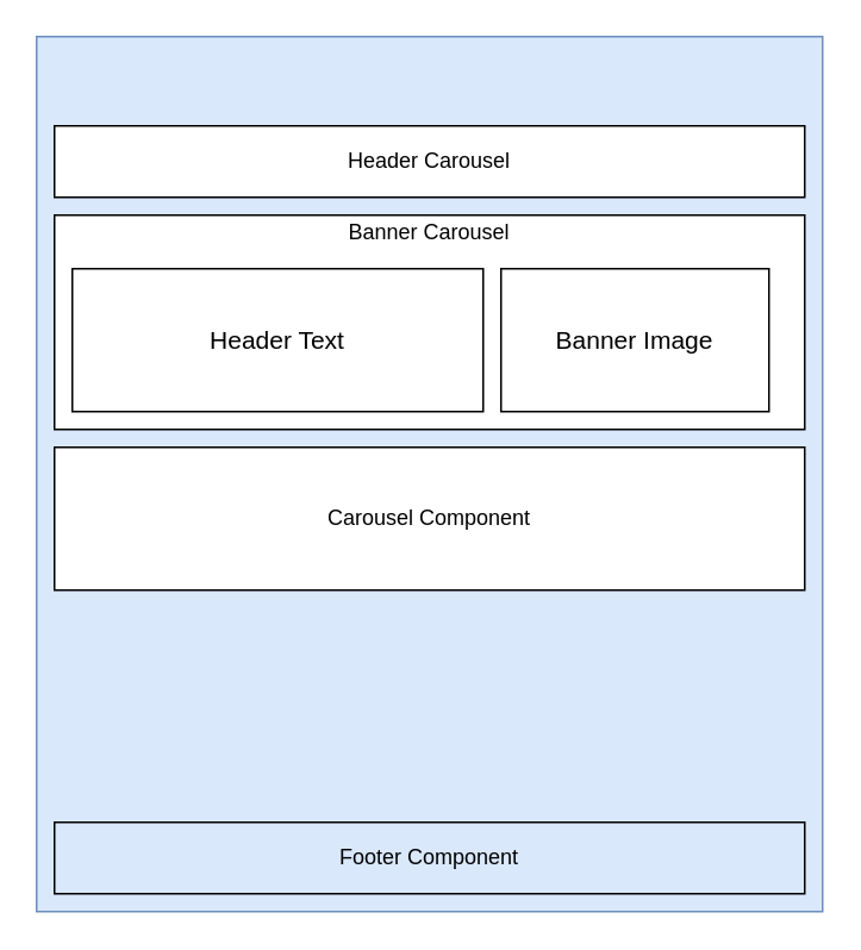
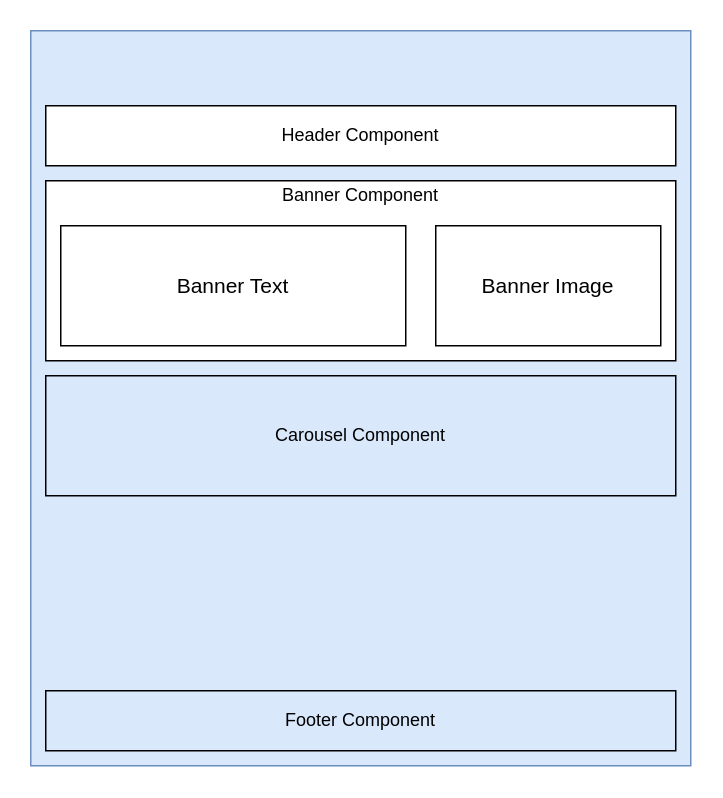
  <mxCell id="0" />
  <mxCell id="1" parent="0" />
  <mxCell id="2" value="" style="group" vertex="1" connectable="0" parent="1"><mxGeometry x="20" y="20" width="440" height="490" as="geometry" /></mxCell>
  <mxCell id="3" value="" style="group" vertex="1" connectable="0" parent="2"><mxGeometry width="440" height="490" as="geometry" /></mxCell>
  <mxCell id="4" value="" style="whiteSpace=wrap;html=1;fillColor=#dae8fc;strokeColor=#6c8ebf;" parent="3" vertex="1"><mxGeometry width="440" height="490" as="geometry" /></mxCell>
- <mxCell id="5" value="Header Carousel" style="rounded=0;whiteSpace=wrap;html=1;" parent="3" vertex="1"><mxGeometry x="10" y="50" width="420" height="40" as="geometry" /></mxCell>
+ <mxCell id="5" value="Header Component" style="rounded=0;whiteSpace=wrap;html=1;" parent="3" vertex="1"><mxGeometry x="10" y="50" width="420" height="40" as="geometry" /></mxCell>
  <mxCell id="6" value="" style="whiteSpace=wrap;html=1;fontSize=14;" parent="3" vertex="1"><mxGeometry x="10" y="100" width="420" height="120" as="geometry" /></mxCell>
- <mxCell id="7" value="Header Text" style="rounded=0;whiteSpace=wrap;html=1;fontSize=14;" parent="3" vertex="1"><mxGeometry x="20" y="130" width="230" height="80" as="geometry" /></mxCell>
- <mxCell id="8" value="Banner Image" style="rounded=0;whiteSpace=wrap;html=1;fontSize=14;" parent="3" vertex="1"><mxGeometry x="260" y="130" width="150" height="80" as="geometry" /></mxCell>
- <mxCell id="9" value="Banner Carousel" style="text;html=1;strokeColor=none;fillColor=none;align=center;verticalAlign=middle;whiteSpace=wrap;rounded=0;fontSize=12;" parent="3" vertex="1"><mxGeometry x="145" y="100" width="150" height="20" as="geometry" /></mxCell>
+ <mxCell id="7" value="Banner Text" style="rounded=0;whiteSpace=wrap;html=1;fontSize=14;" parent="3" vertex="1"><mxGeometry x="20" y="130" width="230" height="80" as="geometry" /></mxCell>
+ <mxCell id="8" value="Banner Image" style="rounded=0;whiteSpace=wrap;html=1;fontSize=14;" parent="3" vertex="1"><mxGeometry x="270" y="130" width="150" height="80" as="geometry" /></mxCell>
+ <mxCell id="9" value="Banner Component" style="text;html=1;strokeColor=none;fillColor=none;align=center;verticalAlign=middle;whiteSpace=wrap;rounded=0;fontSize=12;" parent="3" vertex="1"><mxGeometry x="145" y="100" width="150" height="20" as="geometry" /></mxCell>
  <mxCell id="10" value="Footer Component&lt;br&gt;" style="rounded=0;whiteSpace=wrap;html=1;fontSize=12;fillColor=#dae8fc;" parent="3" vertex="1"><mxGeometry x="10" y="440" width="420" height="40" as="geometry" /></mxCell>
- <mxCell id="11" value="Carousel Component" style="rounded=0;whiteSpace=wrap;html=1;fontSize=12;" parent="3" vertex="1"><mxGeometry x="10" y="230" width="420" height="80" as="geometry" /></mxCell>
+ <mxCell id="11" value="Carousel Component" style="rounded=0;whiteSpace=wrap;html=1;fontSize=12;fillColor=#dae8fc;" parent="3" vertex="1"><mxGeometry x="10" y="230" width="420" height="80" as="geometry" /></mxCell>
